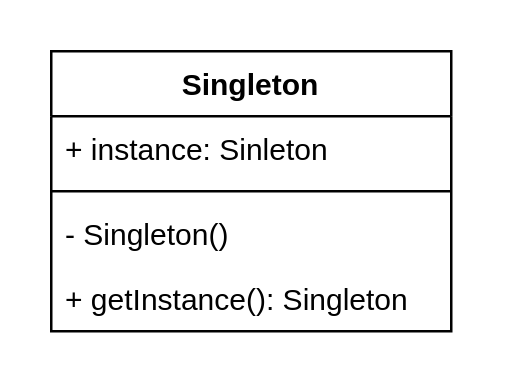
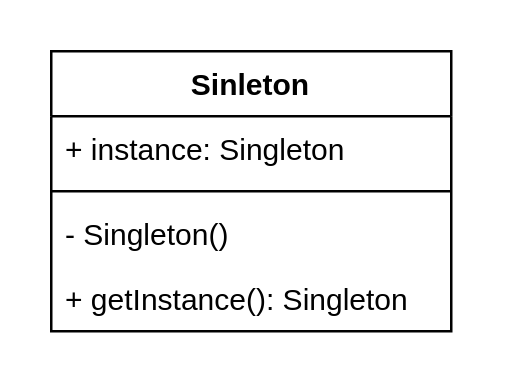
  <mxCell id="0" />
  <mxCell id="1" parent="0" />
- <mxCell id="2" value="Singleton" style="swimlane;fontStyle=1;align=center;verticalAlign=top;childLayout=stackLayout;horizontal=1;startSize=26;horizontalStack=0;resizeParent=1;resizeParentMax=0;resizeLast=0;collapsible=1;marginBottom=0;" vertex="1" parent="1"><mxGeometry x="20" y="20" width="160" height="112" as="geometry" /></mxCell>
- <mxCell id="3" value="+ instance: Sinleton" style="text;strokeColor=none;fillColor=none;align=left;verticalAlign=top;spacingLeft=4;spacingRight=4;overflow=hidden;rotatable=0;points=[[0,0.5],[1,0.5]];portConstraint=eastwest;" vertex="1" parent="2"><mxGeometry y="26" width="160" height="26" as="geometry" /></mxCell>
+ <mxCell id="2" value="Sinleton" style="swimlane;fontStyle=1;align=center;verticalAlign=top;childLayout=stackLayout;horizontal=1;startSize=26;horizontalStack=0;resizeParent=1;resizeParentMax=0;resizeLast=0;collapsible=1;marginBottom=0;" vertex="1" parent="1"><mxGeometry x="20" y="20" width="160" height="112" as="geometry" /></mxCell>
+ <mxCell id="3" value="+ instance: Singleton" style="text;strokeColor=none;fillColor=none;align=left;verticalAlign=top;spacingLeft=4;spacingRight=4;overflow=hidden;rotatable=0;points=[[0,0.5],[1,0.5]];portConstraint=eastwest;" vertex="1" parent="2"><mxGeometry y="26" width="160" height="26" as="geometry" /></mxCell>
  <mxCell id="4" value="" style="line;strokeWidth=1;fillColor=none;align=left;verticalAlign=middle;spacingTop=-1;spacingLeft=3;spacingRight=3;rotatable=0;labelPosition=right;points=[];portConstraint=eastwest;" vertex="1" parent="2"><mxGeometry y="52" width="160" height="8" as="geometry" /></mxCell>
  <mxCell id="5" value="- Singleton()" style="text;strokeColor=none;fillColor=none;align=left;verticalAlign=top;spacingLeft=4;spacingRight=4;overflow=hidden;rotatable=0;points=[[0,0.5],[1,0.5]];portConstraint=eastwest;" vertex="1" parent="2"><mxGeometry y="60" width="160" height="26" as="geometry" /></mxCell>
  <mxCell id="6" value="+ getInstance(): Singleton" style="text;strokeColor=none;fillColor=none;align=left;verticalAlign=top;spacingLeft=4;spacingRight=4;overflow=hidden;rotatable=0;points=[[0,0.5],[1,0.5]];portConstraint=eastwest;" vertex="1" parent="2"><mxGeometry y="86" width="160" height="26" as="geometry" /></mxCell>
